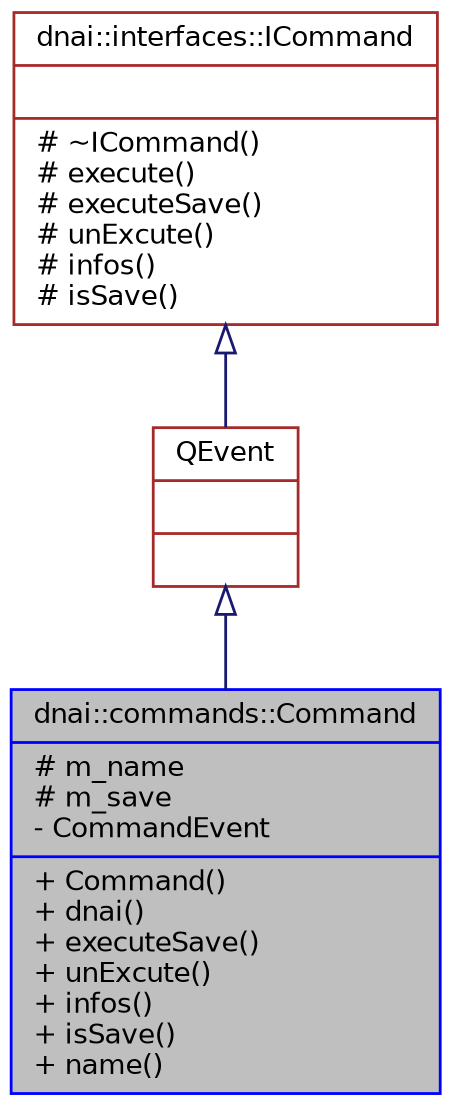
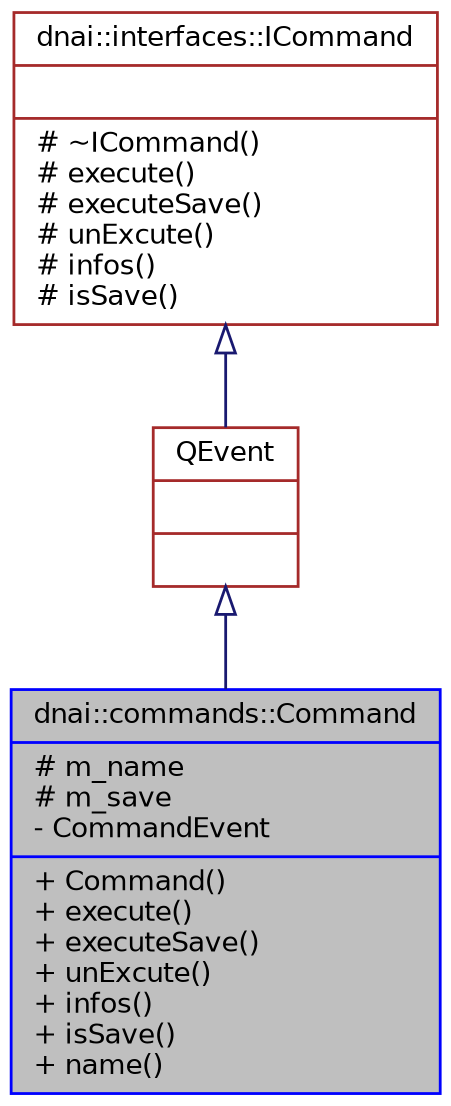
  digraph {
    node [color=brown fillcolor=white fontname=Helvetica fontsize=10 shape=record style=filled]
    edge [arrowtail=onormal color=midnightblue dir=back fontname=Helvetica fontsize=10 labelfontname=Helvetica labelfontsize=10 style=solid]
-   n1 [color=blue fillcolor=grey75 fontcolor=black height=0.2 label="{dnai::commands::Command\n|# m_name\l# m_save\l- CommandEvent\l|+ Command()\l+ dnai()\l+ executeSave()\l+ unExcute()\l+ infos()\l+ isSave()\l+ name()\l}" width=0.4]
+   n1 [color=blue fillcolor=grey75 fontcolor=black height=0.2 label="{dnai::commands::Command\n|# m_name\l# m_save\l- CommandEvent\l|+ Command()\l+ execute()\l+ executeSave()\l+ unExcute()\l+ infos()\l+ isSave()\l+ name()\l}" width=0.4]
    n2 [height=0.2 label="{QEvent\n||}" width=0.4]
    n3 [height=0.2 label="{dnai::interfaces::ICommand\n||# ~ICommand()\l# execute()\l# executeSave()\l# unExcute()\l# infos()\l# isSave()\l}" width=0.4]
    n2 -> n1
    n3 -> n2
  }
